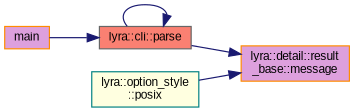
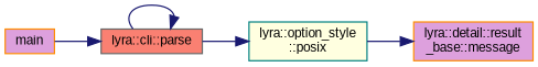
  digraph {
    fontname="Liberation Sans"
    rankdir=LR
    node [color=darkorange fillcolor=plum fontname="Liberation Sans" fontsize=10 shape=record style=filled]
    edge [color=midnightblue fontname="Liberation Sans" fontsize=10 labelfontname=Helvetica labelfontsize=10 style=solid]
    n1 [fontcolor=black height=0.2 label=main width=0.4]
    n2 [color=gray40 fillcolor=salmon height=0.2 label="lyra::cli::parse" width=0.4]
    n3 [height=0.2 label="lyra::detail::result\l_base::message" width=0.4]
    n4 [color=teal fillcolor=lightyellow height=0.2 label="lyra::option_style\l::posix" width=0.4]
    n1 -> n2
    n2 -> n2
-   n2 -> n3
+   n2 -> n4
    n4 -> n3
  }
